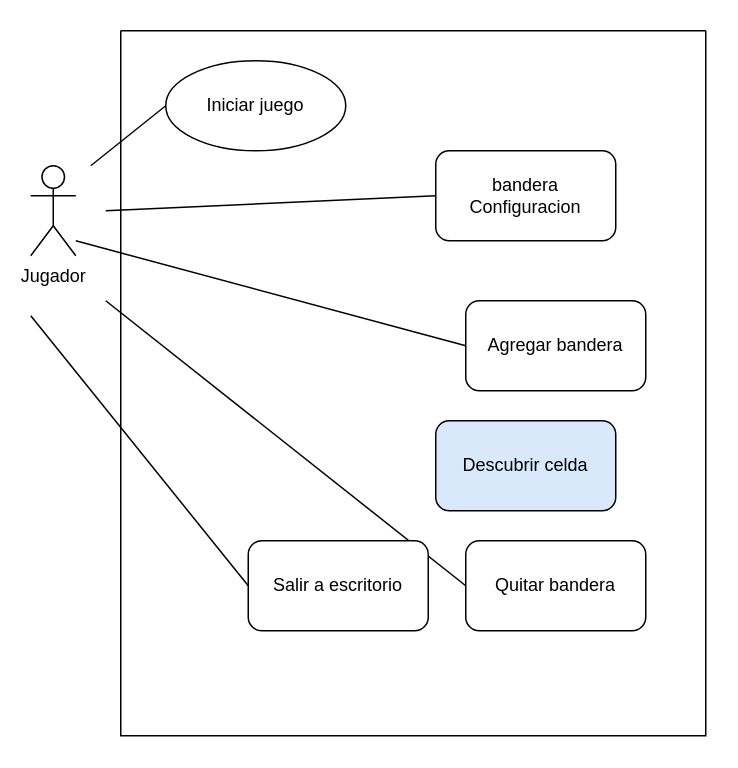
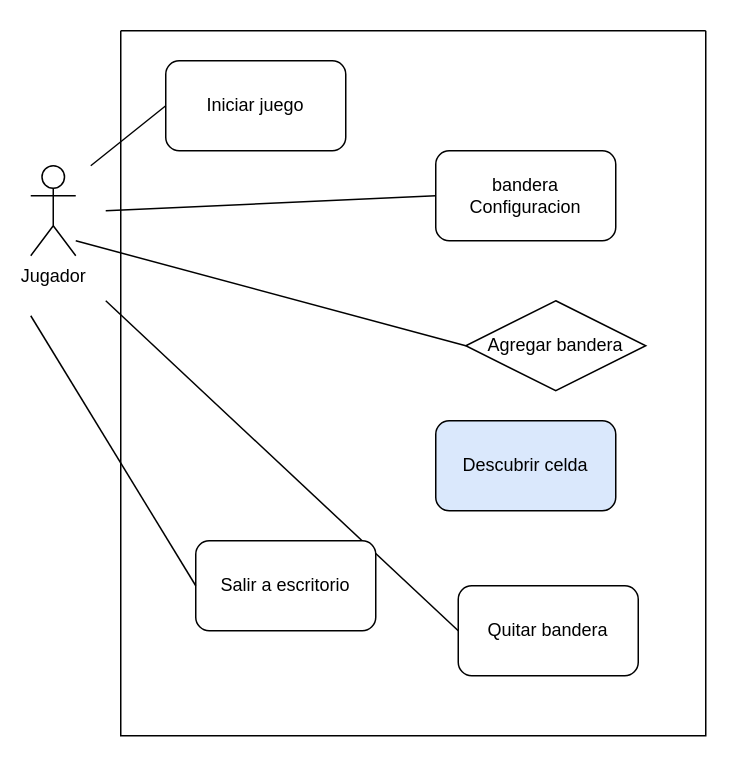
  <mxCell id="0" />
  <mxCell id="1" parent="0" />
  <mxCell id="2" value="Jugador" style="shape=umlActor;verticalLabelPosition=bottom;verticalAlign=top;html=1;outlineConnect=0;" parent="1" vertex="1"><mxGeometry x="20" y="110" width="30" height="60" as="geometry" /></mxCell>
  <mxCell id="3" value="" style="swimlane;startSize=0;" parent="1" vertex="1"><mxGeometry x="80" y="20" width="390" height="470" as="geometry" /></mxCell>
- <mxCell id="4" value="Quitar bandera" style="rounded=1;whiteSpace=wrap;html=1;" parent="3" vertex="1"><mxGeometry x="230" y="340" width="120" height="60" as="geometry" /></mxCell>
+ <mxCell id="4" value="Quitar bandera" style="rounded=1;whiteSpace=wrap;html=1;" parent="3" vertex="1"><mxGeometry x="225" y="370" width="120" height="60" as="geometry" /></mxCell>
  <mxCell id="5" value="" style="endArrow=none;html=1;entryX=0;entryY=0.5;entryDx=0;entryDy=0;" parent="3" target="4" edge="1"><mxGeometry width="50" height="50" relative="1" as="geometry"><mxPoint x="-10" y="180" as="sourcePoint" /><mxPoint x="-20" y="240" as="targetPoint" /></mxGeometry></mxCell>
  <mxCell id="6" value="" style="endArrow=none;html=1;entryX=0;entryY=0.5;entryDx=0;entryDy=0;" parent="3" target="11" edge="1"><mxGeometry width="50" height="50" relative="1" as="geometry"><mxPoint x="-30" y="140" as="sourcePoint" /><mxPoint x="-40" y="280" as="targetPoint" /></mxGeometry></mxCell>
  <mxCell id="7" value="Descubrir celda" style="rounded=1;whiteSpace=wrap;html=1;fillColor=#dae8fc;" parent="3" vertex="1"><mxGeometry x="210" y="260" width="120" height="60" as="geometry" /></mxCell>
- <mxCell id="8" value="Iniciar juego" style="ellipse;whiteSpace=wrap;html=1;" parent="3" vertex="1"><mxGeometry x="30" y="20" width="120" height="60" as="geometry" /></mxCell>
- <mxCell id="9" value="Salir a escritorio" style="rounded=1;whiteSpace=wrap;html=1;" parent="3" vertex="1"><mxGeometry x="85" y="340" width="120" height="60" as="geometry" /></mxCell>
+ <mxCell id="8" value="Iniciar juego" style="rounded=1;whiteSpace=wrap;html=1;" parent="3" vertex="1"><mxGeometry x="30" y="20" width="120" height="60" as="geometry" /></mxCell>
+ <mxCell id="9" value="Salir a escritorio" style="rounded=1;whiteSpace=wrap;html=1;" parent="3" vertex="1"><mxGeometry x="50" y="340" width="120" height="60" as="geometry" /></mxCell>
  <mxCell id="10" value="bandera Configuracion" style="rounded=1;whiteSpace=wrap;html=1;" parent="3" vertex="1"><mxGeometry x="210" y="80" width="120" height="60" as="geometry" /></mxCell>
- <mxCell id="11" value="Agregar bandera" style="rounded=1;whiteSpace=wrap;html=1;" parent="3" vertex="1"><mxGeometry x="230" y="180" width="120" height="60" as="geometry" /></mxCell>
+ <mxCell id="11" value="Agregar bandera" style="rhombus;whiteSpace=wrap;html=1;" parent="3" vertex="1"><mxGeometry x="230" y="180" width="120" height="60" as="geometry" /></mxCell>
  <mxCell id="12" value="" style="endArrow=none;html=1;entryX=0;entryY=0.5;entryDx=0;entryDy=0;" parent="3" target="10" edge="1"><mxGeometry width="50" height="50" relative="1" as="geometry"><mxPoint x="-10" y="120" as="sourcePoint" /><mxPoint x="20" y="90" as="targetPoint" /></mxGeometry></mxCell>
  <mxCell id="13" value="" style="endArrow=none;html=1;exitX=0;exitY=0.5;exitDx=0;exitDy=0;" parent="1" source="8" edge="1"><mxGeometry width="50" height="50" relative="1" as="geometry"><mxPoint x="-30" y="260" as="sourcePoint" /><mxPoint x="60" y="110" as="targetPoint" /></mxGeometry></mxCell>
  <mxCell id="14" value="" style="endArrow=none;html=1;exitX=0;exitY=0.5;exitDx=0;exitDy=0;" parent="1" source="9" edge="1"><mxGeometry width="50" height="50" relative="1" as="geometry"><mxPoint x="-30" y="260" as="sourcePoint" /><mxPoint x="20" y="210" as="targetPoint" /></mxGeometry></mxCell>
